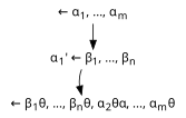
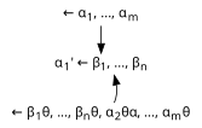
  digraph {
    fontname="Noto Sans"
    nodesep=0.6
    ranksep=0.4
    node [fontname="Noto Sans" shape=none]
    edge [fontname="Noto Sans"]
    n1 [height=0.1 label=<&larr; &alpha;<SUB>1</SUB>, ..., &alpha;<SUB>m</SUB>>]
    n2 [height=0.1 label=<&alpha;<SUB>1</SUB>' &larr; &beta;<SUB>1</SUB>, ..., &beta;<SUB>n</SUB>>]
    n3 [height=0.1 label=<&larr; &beta;<SUB>1</SUB>&theta;, ..., &beta;<SUB>n</SUB>&theta;, &alpha;<SUB>2</SUB>&theta;&alpha;, ..., &alpha;<SUB>m</SUB>&theta;>]
    n1 -> n2
-   n2 -> n3
+   n3 -> n2
  }
